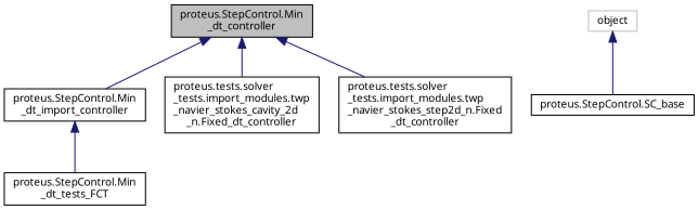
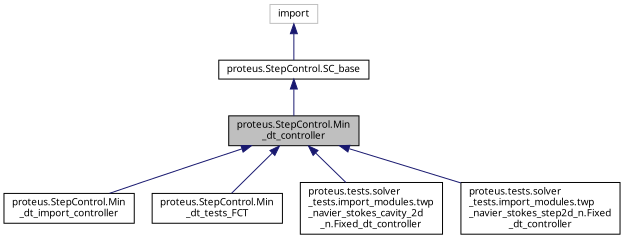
  digraph {
    fontname="Noto Sans"
    rankdir=TB
    node [color=black fillcolor=white fontname="Noto Sans" fontsize=10 shape=record style=filled]
    edge [color=midnightblue dir=back fontname="Noto Sans" fontsize=10 labelfontname=Helvetica labelfontsize=10 style=solid]
    n1 [fillcolor=grey75 fontcolor=black height=0.2 label="proteus.StepControl.Min\l_dt_controller" width=0.4]
    n2 [height=0.2 label="proteus.StepControl.Min\l_dt_import_controller" width=0.4]
    n3 [height=0.2 label="proteus.StepControl.Min\l_dt_tests_FCT" width=0.4]
    n4 [height=0.2 label="proteus.tests.solver\l_tests.import_modules.twp\l_navier_stokes_cavity_2d\l_n.Fixed_dt_controller" width=0.4]
    n5 [height=0.2 label="proteus.tests.solver\l_tests.import_modules.twp\l_navier_stokes_step2d_n.Fixed\l_dt_controller" width=0.4]
    n6 [height=0.2 label="proteus.StepControl.SC_base" width=0.4]
-   n7 [color=grey75 height=0.2 label=object width=0.4]
+   n7 [color=grey75 height=0.2 label=import width=0.4]
    n1 -> n2
-   n2 -> n3
+   n1 -> n3
    n1 -> n4
    n1 -> n5
+   n6 -> n1
    n7 -> n6
  }
